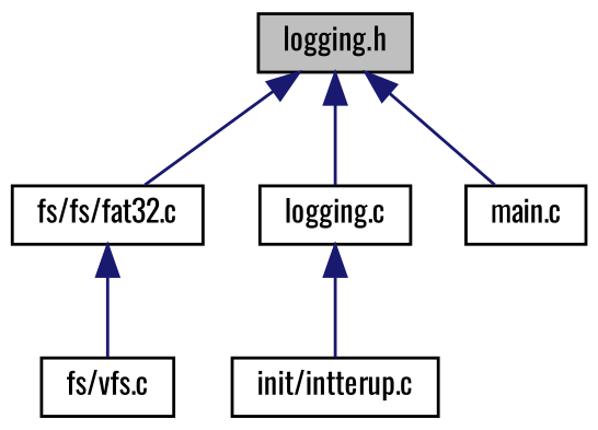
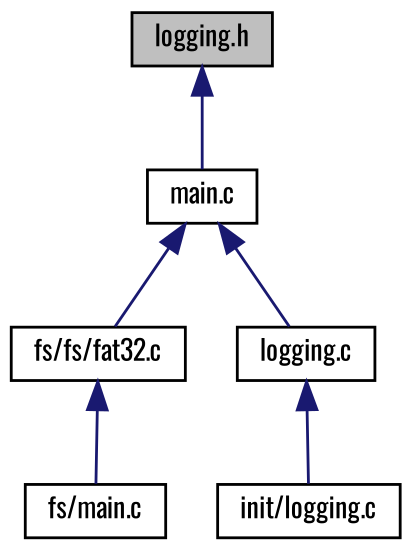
  digraph {
    fontname=Oswald
    node [color=black fillcolor=white fontname=Oswald fontsize=10 shape=record style=filled]
    edge [color=midnightblue dir=back fontname=Oswald fontsize=10 labelfontname=Helvetica labelfontsize=10 style=solid]
    n1 [fillcolor=grey75 fontcolor=black height=0.2 label="logging.h" width=0.4]
    n2 [height=0.2 label="fs/fs/fat32.c" width=0.4]
    n3 [height=0.2 label="logging.c" width=0.4]
    n4 [height=0.2 label="main.c" width=0.4]
-   n5 [height=0.2 label="fs/vfs.c" width=0.4]
-   n6 [height=0.2 label="init/intterup.c" width=0.4]
-   n1 -> n2
-   n1 -> n3
+   n5 [height=0.2 label="fs/main.c" width=0.4]
+   n6 [height=0.2 label="init/logging.c" width=0.4]
+   n4 -> n2
+   n4 -> n3
    n1 -> n4
    n2 -> n5
    n3 -> n6
  }
